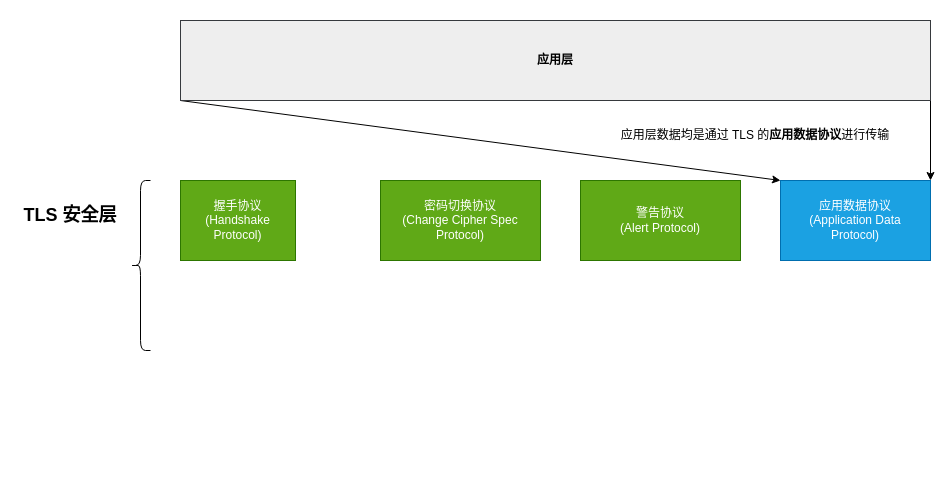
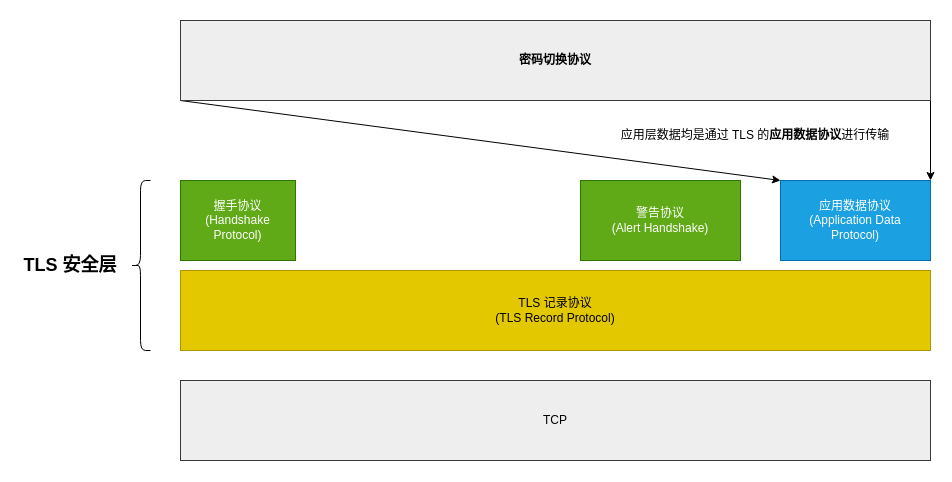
  <mxCell id="0" />
  <mxCell id="1" parent="0" />
  <mxCell id="2" style="edgeStyle=orthogonalEdgeStyle;rounded=0;orthogonalLoop=1;jettySize=auto;html=1;exitX=1;exitY=1;exitDx=0;exitDy=0;entryX=1;entryY=0;entryDx=0;entryDy=0;" edge="1" parent="1" source="4" target="8"><mxGeometry relative="1" as="geometry" /></mxCell>
  <mxCell id="3" style="rounded=0;orthogonalLoop=1;jettySize=auto;html=1;exitX=0;exitY=1;exitDx=0;exitDy=0;entryX=0;entryY=0;entryDx=0;entryDy=0;" edge="1" parent="1" source="4" target="8"><mxGeometry relative="1" as="geometry" /></mxCell>
- <mxCell id="4" value="应用层" style="rounded=0;whiteSpace=wrap;html=1;fontStyle=1;fillColor=#eeeeee;strokeColor=#36393d;" vertex="1" parent="1"><mxGeometry x="180" y="20" width="750" height="80" as="geometry" /></mxCell>
- <mxCell id="5" value="密码切换协议&lt;br&gt;(Change Cipher Spec Protocol)" style="rounded=0;whiteSpace=wrap;html=1;fillColor=#60a917;fontColor=#ffffff;strokeColor=#2D7600;" vertex="1" parent="1"><mxGeometry x="380" y="180" width="160" height="80" as="geometry" /></mxCell>
+ <mxCell id="4" value="密码切换协议" style="rounded=0;whiteSpace=wrap;html=1;fontStyle=1;fillColor=#eeeeee;strokeColor=#36393d;" vertex="1" parent="1"><mxGeometry x="180" y="20" width="750" height="80" as="geometry" /></mxCell>
  <mxCell id="6" value="握手协议&lt;br&gt;(Handshake Protocol)" style="rounded=0;whiteSpace=wrap;html=1;fillColor=#60a917;fontColor=#ffffff;strokeColor=#2D7600;" vertex="1" parent="1"><mxGeometry x="180" y="180" width="115" height="80" as="geometry" /></mxCell>
- <mxCell id="7" value="警告协议&lt;br&gt;(Alert Protocol)" style="rounded=0;whiteSpace=wrap;html=1;fillColor=#60a917;fontColor=#ffffff;strokeColor=#2D7600;" vertex="1" parent="1"><mxGeometry x="580" y="180" width="160" height="80" as="geometry" /></mxCell>
+ <mxCell id="7" value="警告协议&lt;br&gt;(Alert Handshake)" style="rounded=0;whiteSpace=wrap;html=1;fillColor=#60a917;fontColor=#ffffff;strokeColor=#2D7600;" vertex="1" parent="1"><mxGeometry x="580" y="180" width="160" height="80" as="geometry" /></mxCell>
  <mxCell id="8" value="应用数据协议&lt;br&gt;(Application Data &lt;br&gt;Protocol)" style="rounded=0;whiteSpace=wrap;html=1;fillColor=#1ba1e2;fontColor=#ffffff;strokeColor=#006EAF;" vertex="1" parent="1"><mxGeometry x="780" y="180" width="150" height="80" as="geometry" /></mxCell>
+ <mxCell id="9" value="TLS 记录协议&lt;br&gt;(TLS Record Protocol)" style="rounded=0;whiteSpace=wrap;html=1;fillColor=#e3c800;fontColor=#000000;strokeColor=#B09500;" vertex="1" parent="1"><mxGeometry x="180" y="270" width="750" height="80" as="geometry" /></mxCell>
  <mxCell id="10" value="" style="shape=curlyBracket;whiteSpace=wrap;html=1;rounded=1;" vertex="1" parent="1"><mxGeometry x="130" y="180" width="20" height="170" as="geometry" /></mxCell>
+ <mxCell id="11" value="TCP" style="rounded=0;whiteSpace=wrap;html=1;fillColor=#eeeeee;strokeColor=#36393d;" vertex="1" parent="1"><mxGeometry x="180" y="380" width="750" height="80" as="geometry" /></mxCell>
  <mxCell id="12" value="应用层数据均是通过 TLS 的&lt;b&gt;应用数据协议&lt;/b&gt;进行传输" style="text;html=1;strokeColor=none;fillColor=none;align=center;verticalAlign=middle;whiteSpace=wrap;rounded=0;" vertex="1" parent="1"><mxGeometry x="600" y="120" width="310" height="30" as="geometry" /></mxCell>
- <mxCell id="13" value="TLS 安全层" style="text;html=1;strokeColor=none;fillColor=none;align=center;verticalAlign=middle;whiteSpace=wrap;rounded=0;fontStyle=1;fontSize=18;" vertex="1" parent="1"><mxGeometry x="20" y="200" width="100" height="30" as="geometry" /></mxCell>
+ <mxCell id="13" value="TLS 安全层" style="text;html=1;strokeColor=none;fillColor=none;align=center;verticalAlign=middle;whiteSpace=wrap;rounded=0;fontStyle=1;fontSize=18;" vertex="1" parent="1"><mxGeometry x="20" y="250" width="100" height="30" as="geometry" /></mxCell>
